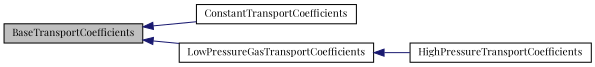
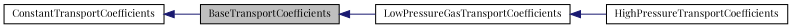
  digraph {
    fontname="Playfair Display"
    rankdir=LR
    node [color=black fillcolor=white fontname="Playfair Display" fontsize=10 shape=record style=filled]
    edge [color=midnightblue dir=back fontname="Playfair Display" fontsize=10 labelfontname=Helvetica labelfontsize=10 style=solid]
    n1 [fillcolor=grey75 fontcolor=black height=0.2 label=BaseTransportCoefficients width=0.4]
    n2 [height=0.2 label=ConstantTransportCoefficients width=0.4]
    n3 [height=0.2 label=LowPressureGasTransportCoefficients width=0.4]
    n4 [height=0.2 label=HighPressureTransportCoefficients width=0.4]
-   n1 -> n2
+   n2 -> n1
    n1 -> n3
    n3 -> n4
  }
